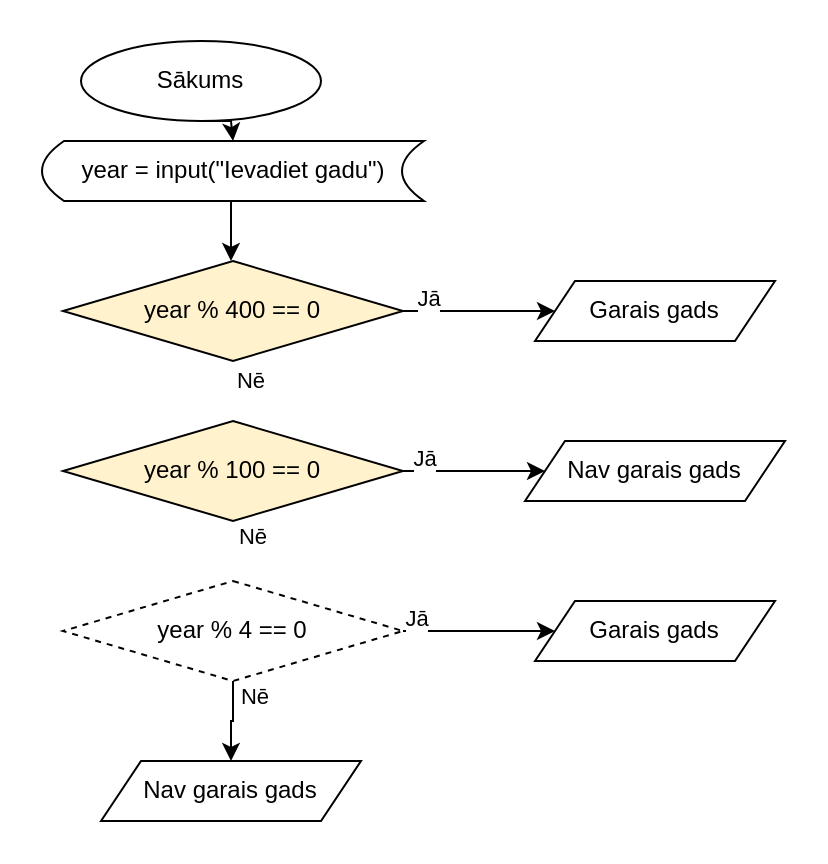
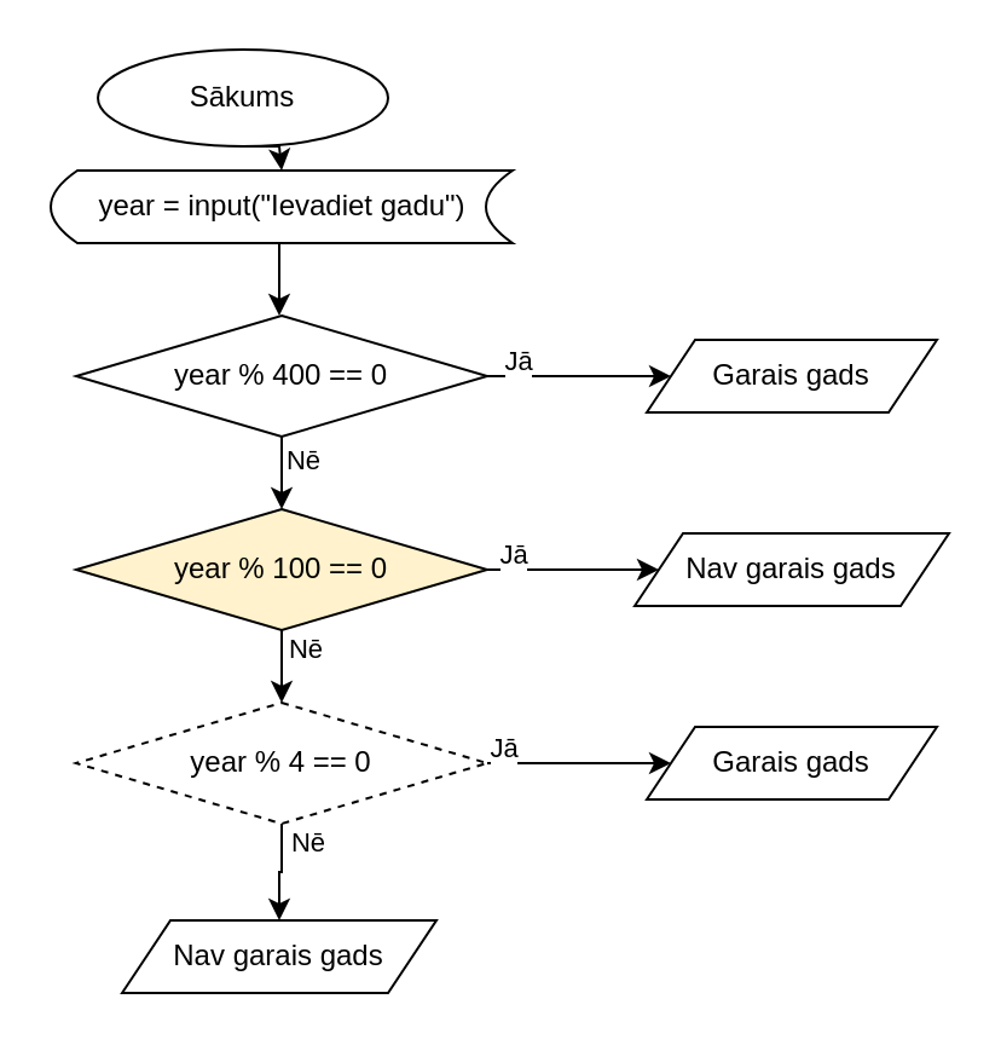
  <mxCell id="0" />
  <mxCell id="1" parent="0" />
  <mxCell id="2" style="edgeStyle=orthogonalEdgeStyle;rounded=0;orthogonalLoop=1;jettySize=auto;html=1;exitX=0.5;exitY=1;exitDx=0;exitDy=0;entryX=0.5;entryY=0;entryDx=0;entryDy=0;" edge="1" parent="1" source="3" target="24"><mxGeometry relative="1" as="geometry"><mxPoint x="115" y="70" as="targetPoint" /><Array as="points"><mxPoint x="115" y="70" /></Array></mxGeometry></mxCell>
  <mxCell id="3" value="Sākums" style="ellipse;whiteSpace=wrap;html=1;" vertex="1" parent="1"><mxGeometry x="40" y="20" width="120" height="40" as="geometry" /></mxCell>
  <mxCell id="4" style="edgeStyle=orthogonalEdgeStyle;rounded=0;orthogonalLoop=1;jettySize=auto;html=1;exitX=1;exitY=0.5;exitDx=0;exitDy=0;entryX=0;entryY=0.5;entryDx=0;entryDy=0;" edge="1" parent="1" source="6" target="8"><mxGeometry relative="1" as="geometry" /></mxCell>
- <mxCell id="6" value="&lt;div&gt;year % 400 == 0&lt;br&gt;&lt;/div&gt;" style="rhombus;whiteSpace=wrap;html=1;fillColor=#fff2cc;" vertex="1" parent="1"><mxGeometry x="31" y="130" width="170" height="50" as="geometry" /></mxCell>
+ <mxCell id="5" style="edgeStyle=orthogonalEdgeStyle;rounded=0;orthogonalLoop=1;jettySize=auto;html=1;exitX=0.5;exitY=1;exitDx=0;exitDy=0;entryX=0.5;entryY=0;entryDx=0;entryDy=0;" edge="1" parent="1" source="6" target="12"><mxGeometry relative="1" as="geometry" /></mxCell>
+ <mxCell id="6" value="&lt;div&gt;year % 400 == 0&lt;br&gt;&lt;/div&gt;" style="rhombus;whiteSpace=wrap;html=1;" vertex="1" parent="1"><mxGeometry x="31" y="130" width="170" height="50" as="geometry" /></mxCell>
  <mxCell id="7" style="edgeStyle=orthogonalEdgeStyle;rounded=0;orthogonalLoop=1;jettySize=auto;html=1;entryX=0.5;entryY=0;entryDx=0;entryDy=0;" edge="1" parent="1"><mxGeometry relative="1" as="geometry"><mxPoint x="112" y="100" as="sourcePoint" /><mxPoint x="115" y="130" as="targetPoint" /></mxGeometry></mxCell>
  <mxCell id="8" value="Garais gads" style="shape=parallelogram;perimeter=parallelogramPerimeter;whiteSpace=wrap;html=1;fixedSize=1;" vertex="1" parent="1"><mxGeometry x="267" y="140" width="120" height="30" as="geometry" /></mxCell>
  <mxCell id="9" value="Nav garais gads" style="shape=parallelogram;perimeter=parallelogramPerimeter;whiteSpace=wrap;html=1;fixedSize=1;" vertex="1" parent="1"><mxGeometry x="262" y="220" width="130" height="30" as="geometry" /></mxCell>
  <mxCell id="10" style="edgeStyle=orthogonalEdgeStyle;rounded=0;orthogonalLoop=1;jettySize=auto;html=1;exitX=1;exitY=0.5;exitDx=0;exitDy=0;entryX=0;entryY=0.5;entryDx=0;entryDy=0;" edge="1" parent="1" source="12" target="9"><mxGeometry relative="1" as="geometry" /></mxCell>
+ <mxCell id="11" style="edgeStyle=orthogonalEdgeStyle;rounded=0;orthogonalLoop=1;jettySize=auto;html=1;exitX=0.5;exitY=1;exitDx=0;exitDy=0;entryX=0.5;entryY=0;entryDx=0;entryDy=0;" edge="1" parent="1" source="12" target="21"><mxGeometry relative="1" as="geometry" /></mxCell>
  <mxCell id="12" value="&lt;div&gt;year % 100 == 0&lt;br&gt;&lt;/div&gt;" style="rhombus;whiteSpace=wrap;html=1;fillColor=#fff2cc;" vertex="1" parent="1"><mxGeometry x="31" y="210" width="170" height="50" as="geometry" /></mxCell>
  <mxCell id="13" style="edgeStyle=orthogonalEdgeStyle;rounded=0;orthogonalLoop=1;jettySize=auto;html=1;exitX=1;exitY=0.5;exitDx=0;exitDy=0;entryX=0;entryY=0.5;entryDx=0;entryDy=0;" edge="1" parent="1" source="21" target="23"><mxGeometry relative="1" as="geometry" /></mxCell>
  <mxCell id="14" value="Jā" style="edgeLabel;html=1;align=center;verticalAlign=middle;resizable=0;points=[];" vertex="1" connectable="0" parent="13"><mxGeometry x="-0.21" y="-2" relative="1" as="geometry"><mxPoint x="-24" y="-9" as="offset" /></mxGeometry></mxCell>
  <mxCell id="15" value="Jā" style="edgeLabel;html=1;align=center;verticalAlign=middle;resizable=0;points=[];" vertex="1" connectable="0" parent="13"><mxGeometry x="-0.21" y="-2" relative="1" as="geometry"><mxPoint x="-20" y="-89" as="offset" /></mxGeometry></mxCell>
  <mxCell id="16" value="Jā" style="edgeLabel;html=1;align=center;verticalAlign=middle;resizable=0;points=[];" vertex="1" connectable="0" parent="13"><mxGeometry x="-0.21" y="-2" relative="1" as="geometry"><mxPoint x="-18" y="-169" as="offset" /></mxGeometry></mxCell>
  <mxCell id="17" value="Nē" style="edgeLabel;html=1;align=center;verticalAlign=middle;resizable=0;points=[];" vertex="1" connectable="0" parent="13"><mxGeometry x="-0.21" y="-2" relative="1" as="geometry"><mxPoint x="-107" y="-128" as="offset" /></mxGeometry></mxCell>
  <mxCell id="18" value="Nē" style="edgeLabel;html=1;align=center;verticalAlign=middle;resizable=0;points=[];" vertex="1" connectable="0" parent="13"><mxGeometry x="-0.21" y="-2" relative="1" as="geometry"><mxPoint x="-106" y="-50" as="offset" /></mxGeometry></mxCell>
  <mxCell id="19" style="edgeStyle=orthogonalEdgeStyle;rounded=0;orthogonalLoop=1;jettySize=auto;html=1;exitX=0.5;exitY=1;exitDx=0;exitDy=0;entryX=0.5;entryY=0;entryDx=0;entryDy=0;" edge="1" parent="1" source="21" target="22"><mxGeometry relative="1" as="geometry" /></mxCell>
  <mxCell id="20" value="Nē" style="edgeLabel;html=1;align=center;verticalAlign=middle;resizable=0;points=[];" vertex="1" connectable="0" parent="19"><mxGeometry x="-0.101" y="-1" relative="1" as="geometry"><mxPoint x="11" y="-11" as="offset" /></mxGeometry></mxCell>
  <mxCell id="21" value="&lt;div&gt;year % 4 == 0&lt;br&gt;&lt;/div&gt;" style="rhombus;whiteSpace=wrap;html=1;dashed=1;" vertex="1" parent="1"><mxGeometry x="31" y="290" width="170" height="50" as="geometry" /></mxCell>
  <mxCell id="22" value="Nav garais gads" style="shape=parallelogram;perimeter=parallelogramPerimeter;whiteSpace=wrap;html=1;fixedSize=1;" vertex="1" parent="1"><mxGeometry x="50" y="380" width="130" height="30" as="geometry" /></mxCell>
  <mxCell id="23" value="Garais gads" style="shape=parallelogram;perimeter=parallelogramPerimeter;whiteSpace=wrap;html=1;fixedSize=1;" vertex="1" parent="1"><mxGeometry x="267" y="300" width="120" height="30" as="geometry" /></mxCell>
  <mxCell id="24" value="year = input(&quot;Ievadiet gadu&quot;)" style="shape=dataStorage;whiteSpace=wrap;html=1;fixedSize=1;size=11.0;" vertex="1" parent="1"><mxGeometry x="20.5" y="70" width="191" height="30" as="geometry" /></mxCell>
